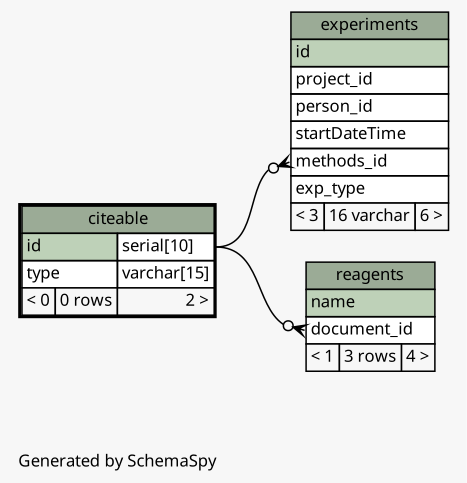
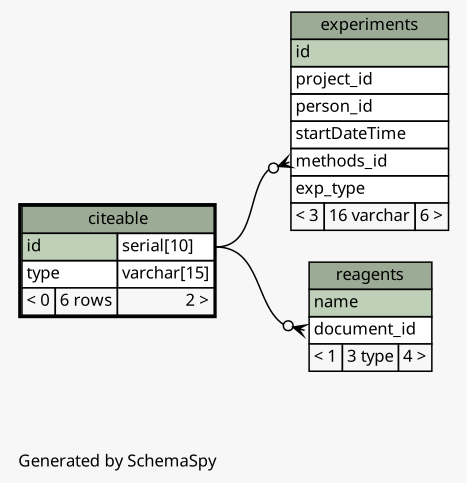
  digraph {
    bgcolor="#f7f7f7"
    fontname="Noto Sans"
    fontsize=11
    label="\nGenerated by SchemaSpy"
    labeljust=l
    nodesep=0.18
    rankdir=RL
    ranksep=0.46
    node [fontname="Noto Sans" fontsize=11 shape=plaintext]
    edge [arrowhead=none arrowsize=0.8 arrowtail=crowodot dir=back fontname="Noto Sans" headport="id.type:e"]
    n1 [label=<     <TABLE BORDER="0" CELLBORDER="1" CELLSPACING="0" BGCOLOR="#ffffff">       <TR><TD COLSPAN="3" BGCOLOR="#9bab96" ALIGN="CENTER">experiments</TD></TR>       <TR><TD PORT="id" COLSPAN="3" BGCOLOR="#bed1b8" ALIGN="LEFT">id</TD></TR>       <TR><TD PORT="project_id" COLSPAN="3" ALIGN="LEFT">project_id</TD></TR>       <TR><TD PORT="person_id" COLSPAN="3" ALIGN="LEFT">person_id</TD></TR>       <TR><TD PORT="startDateTime" COLSPAN="3" ALIGN="LEFT">startDateTime</TD></TR>       <TR><TD PORT="methods_id" COLSPAN="3" ALIGN="LEFT">methods_id</TD></TR>       <TR><TD PORT="exp_type" COLSPAN="3" ALIGN="LEFT">exp_type</TD></TR>       <TR><TD ALIGN="LEFT" BGCOLOR="#f7f7f7">&lt; 3</TD><TD ALIGN="RIGHT" BGCOLOR="#f7f7f7">16 varchar</TD><TD ALIGN="RIGHT" BGCOLOR="#f7f7f7">6 &gt;</TD></TR>     </TABLE>>]
-   n2 [label=<     <TABLE BORDER="2" CELLBORDER="1" CELLSPACING="0" BGCOLOR="#ffffff">       <TR><TD COLSPAN="3" BGCOLOR="#9bab96" ALIGN="CENTER">citeable</TD></TR>       <TR><TD PORT="id" COLSPAN="2" BGCOLOR="#bed1b8" ALIGN="LEFT">id</TD><TD PORT="id.type" ALIGN="LEFT">serial[10]</TD></TR>       <TR><TD PORT="type" COLSPAN="2" ALIGN="LEFT">type</TD><TD PORT="type.type" ALIGN="LEFT">varchar[15]</TD></TR>       <TR><TD ALIGN="LEFT" BGCOLOR="#f7f7f7">&lt; 0</TD><TD ALIGN="RIGHT" BGCOLOR="#f7f7f7">0 rows</TD><TD ALIGN="RIGHT" BGCOLOR="#f7f7f7">2 &gt;</TD></TR>     </TABLE>>]
-   n3 [label=<     <TABLE BORDER="0" CELLBORDER="1" CELLSPACING="0" BGCOLOR="#ffffff">       <TR><TD COLSPAN="3" BGCOLOR="#9bab96" ALIGN="CENTER">reagents</TD></TR>       <TR><TD PORT="name" COLSPAN="3" BGCOLOR="#bed1b8" ALIGN="LEFT">name</TD></TR>       <TR><TD PORT="document_id" COLSPAN="3" ALIGN="LEFT">document_id</TD></TR>       <TR><TD ALIGN="LEFT" BGCOLOR="#f7f7f7">&lt; 1</TD><TD ALIGN="RIGHT" BGCOLOR="#f7f7f7">3 rows</TD><TD ALIGN="RIGHT" BGCOLOR="#f7f7f7">4 &gt;</TD></TR>     </TABLE>>]
+   n2 [label=<     <TABLE BORDER="2" CELLBORDER="1" CELLSPACING="0" BGCOLOR="#ffffff">       <TR><TD COLSPAN="3" BGCOLOR="#9bab96" ALIGN="CENTER">citeable</TD></TR>       <TR><TD PORT="id" COLSPAN="2" BGCOLOR="#bed1b8" ALIGN="LEFT">id</TD><TD PORT="id.type" ALIGN="LEFT">serial[10]</TD></TR>       <TR><TD PORT="type" COLSPAN="2" ALIGN="LEFT">type</TD><TD PORT="type.type" ALIGN="LEFT">varchar[15]</TD></TR>       <TR><TD ALIGN="LEFT" BGCOLOR="#f7f7f7">&lt; 0</TD><TD ALIGN="RIGHT" BGCOLOR="#f7f7f7">6 rows</TD><TD ALIGN="RIGHT" BGCOLOR="#f7f7f7">2 &gt;</TD></TR>     </TABLE>>]
+   n3 [label=<     <TABLE BORDER="0" CELLBORDER="1" CELLSPACING="0" BGCOLOR="#ffffff">       <TR><TD COLSPAN="3" BGCOLOR="#9bab96" ALIGN="CENTER">reagents</TD></TR>       <TR><TD PORT="name" COLSPAN="3" BGCOLOR="#bed1b8" ALIGN="LEFT">name</TD></TR>       <TR><TD PORT="document_id" COLSPAN="3" ALIGN="LEFT">document_id</TD></TR>       <TR><TD ALIGN="LEFT" BGCOLOR="#f7f7f7">&lt; 1</TD><TD ALIGN="RIGHT" BGCOLOR="#f7f7f7">3 type</TD><TD ALIGN="RIGHT" BGCOLOR="#f7f7f7">4 &gt;</TD></TR>     </TABLE>>]
    n1 -> n2 [tailport="methods_id:w"]
    n3 -> n2 [tailport="document_id:w"]
  }
